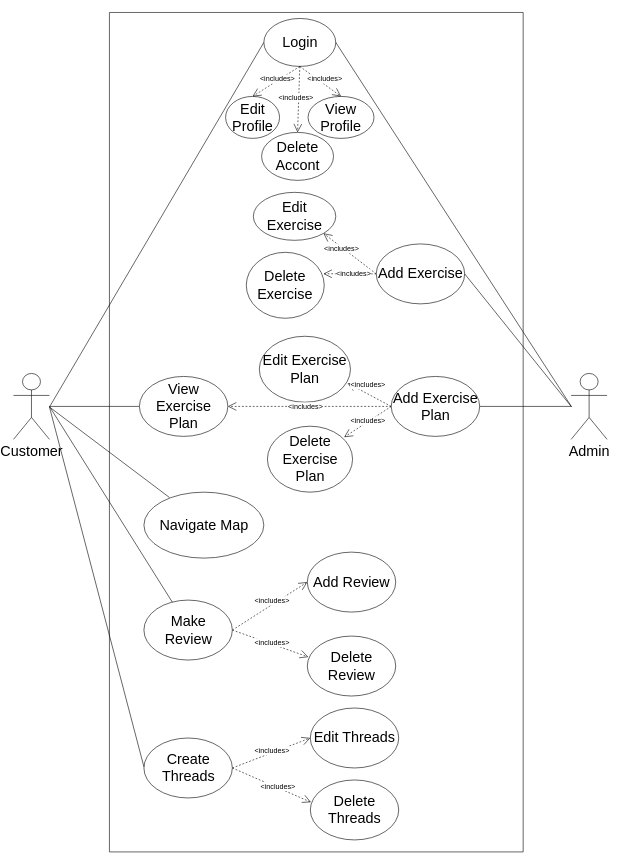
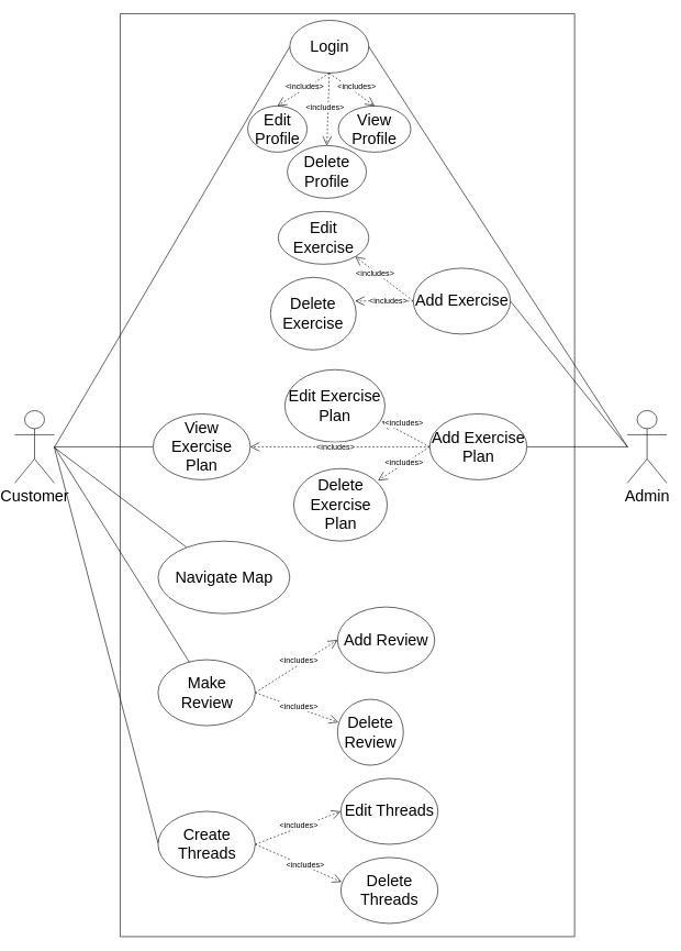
  <mxCell id="0" />
  <mxCell id="1" parent="0" />
  <mxCell id="2" style="edgeStyle=none;shape=connector;rounded=0;orthogonalLoop=1;jettySize=auto;html=1;entryX=0;entryY=0.5;entryDx=0;entryDy=0;labelBackgroundColor=default;strokeColor=default;fontFamily=Helvetica;fontSize=24;fontColor=default;endArrow=none;" edge="1" parent="1" source="3" target="10"><mxGeometry relative="1" as="geometry" /></mxCell>
  <mxCell id="3" value="&lt;font style=&quot;font-size: 24px;&quot;&gt;Customer&lt;/font&gt;" style="shape=umlActor;verticalLabelPosition=bottom;verticalAlign=top;html=1;outlineConnect=0;" vertex="1" parent="1"><mxGeometry x="20" y="622" width="60" height="110" as="geometry" /></mxCell>
  <mxCell id="4" value="" style="swimlane;startSize=0;" vertex="1" parent="1"><mxGeometry x="180" y="20" width="690" height="1400" as="geometry"><mxRectangle x="250" y="170" width="50" height="40" as="alternateBounds" /></mxGeometry></mxCell>
  <mxCell id="5" value="Login" style="ellipse;whiteSpace=wrap;html=1;fontSize=24;movable=1;resizable=1;rotatable=1;deletable=1;editable=1;connectable=1;" vertex="1" parent="4"><mxGeometry x="257.5" y="10" width="120" height="80" as="geometry" /></mxCell>
  <mxCell id="6" value="Edit Profile" style="ellipse;whiteSpace=wrap;html=1;fontSize=24;" vertex="1" parent="4"><mxGeometry x="193.75" y="140" width="90" height="70" as="geometry" /></mxCell>
  <mxCell id="7" value="View Profile" style="ellipse;whiteSpace=wrap;html=1;fontSize=24;" vertex="1" parent="4"><mxGeometry x="331.25" y="140" width="110" height="70" as="geometry" /></mxCell>
- <mxCell id="8" value="Delete Accont" style="ellipse;whiteSpace=wrap;html=1;fontSize=24;" vertex="1" parent="4"><mxGeometry x="253.75" y="200" width="120" height="80" as="geometry" /></mxCell>
+ <mxCell id="8" value="Delete Profile" style="ellipse;whiteSpace=wrap;html=1;fontSize=24;" vertex="1" parent="4"><mxGeometry x="253.75" y="200" width="120" height="80" as="geometry" /></mxCell>
  <mxCell id="9" value="Delete Exercise Plan" style="ellipse;whiteSpace=wrap;html=1;fontSize=24;" vertex="1" parent="4"><mxGeometry x="263.5" y="690" width="142" height="110" as="geometry" /></mxCell>
  <mxCell id="10" value="View Exercise Plan" style="ellipse;whiteSpace=wrap;html=1;fontSize=24;" vertex="1" parent="4"><mxGeometry x="50" y="607" width="147.5" height="100" as="geometry" /></mxCell>
  <mxCell id="11" value="Edit Exercise Plan" style="ellipse;whiteSpace=wrap;html=1;fontSize=24;" vertex="1" parent="4"><mxGeometry x="250" y="540" width="152" height="110" as="geometry" /></mxCell>
  <mxCell id="12" value="Navigate Map" style="ellipse;whiteSpace=wrap;html=1;fontSize=24;" vertex="1" parent="4"><mxGeometry x="57.5" y="800" width="200" height="110" as="geometry" /></mxCell>
  <mxCell id="13" style="edgeStyle=none;shape=connector;rounded=0;orthogonalLoop=1;jettySize=auto;html=1;exitX=1;exitY=0.5;exitDx=0;exitDy=0;entryX=0.012;entryY=0.349;entryDx=0;entryDy=0;entryPerimeter=0;dashed=1;labelBackgroundColor=default;strokeColor=default;fontFamily=Helvetica;fontSize=24;fontColor=default;endArrow=open;endSize=12;" edge="1" parent="4" source="15" target="17"><mxGeometry relative="1" as="geometry" /></mxCell>
  <mxCell id="14" style="edgeStyle=none;shape=connector;rounded=0;orthogonalLoop=1;jettySize=auto;html=1;exitX=1;exitY=0.5;exitDx=0;exitDy=0;entryX=0;entryY=0.5;entryDx=0;entryDy=0;dashed=1;labelBackgroundColor=default;strokeColor=default;fontFamily=Helvetica;fontSize=24;fontColor=default;endArrow=open;endSize=12;" edge="1" parent="4" source="15" target="16"><mxGeometry relative="1" as="geometry" /></mxCell>
  <mxCell id="15" value="Make &lt;br&gt;Review" style="ellipse;whiteSpace=wrap;html=1;fontSize=24;" vertex="1" parent="4"><mxGeometry x="57.5" y="980" width="147.5" height="100" as="geometry" /></mxCell>
  <mxCell id="16" value="Add Review" style="ellipse;whiteSpace=wrap;html=1;fontSize=24;" vertex="1" parent="4"><mxGeometry x="330" y="900" width="147.5" height="100" as="geometry" /></mxCell>
- <mxCell id="17" value="Delete Review" style="ellipse;whiteSpace=wrap;html=1;fontSize=24;" vertex="1" parent="4"><mxGeometry x="330" y="1040" width="147.5" height="100" as="geometry" /></mxCell>
+ <mxCell id="17" value="Delete Review" style="ellipse;whiteSpace=wrap;html=1;fontSize=24;" vertex="1" parent="4"><mxGeometry x="330" y="1040" width="100" height="100" as="geometry" /></mxCell>
  <mxCell id="18" style="edgeStyle=none;shape=connector;rounded=0;orthogonalLoop=1;jettySize=auto;html=1;exitX=0;exitY=0.5;exitDx=0;exitDy=0;entryX=0.969;entryY=0.712;entryDx=0;entryDy=0;entryPerimeter=0;dashed=1;labelBackgroundColor=default;strokeColor=default;fontFamily=Helvetica;fontSize=24;fontColor=default;endArrow=open;endSize=12;" edge="1" parent="4" source="22" target="11"><mxGeometry relative="1" as="geometry" /></mxCell>
  <mxCell id="19" style="edgeStyle=none;shape=connector;rounded=0;orthogonalLoop=1;jettySize=auto;html=1;exitX=0;exitY=0.5;exitDx=0;exitDy=0;dashed=1;labelBackgroundColor=default;strokeColor=default;fontFamily=Helvetica;fontSize=24;fontColor=default;endArrow=open;endSize=12;" edge="1" parent="4" source="22" target="10"><mxGeometry relative="1" as="geometry" /></mxCell>
  <mxCell id="20" value="&amp;lt;includes&amp;gt;" style="edgeLabel;html=1;align=center;verticalAlign=middle;resizable=0;points=[];fontSize=12;fontFamily=Helvetica;fontColor=default;" vertex="1" connectable="0" parent="19"><mxGeometry x="0.25" relative="1" as="geometry"><mxPoint x="26" as="offset" /></mxGeometry></mxCell>
  <mxCell id="21" style="edgeStyle=none;shape=connector;rounded=0;orthogonalLoop=1;jettySize=auto;html=1;exitX=0;exitY=0.5;exitDx=0;exitDy=0;dashed=1;labelBackgroundColor=default;strokeColor=default;fontFamily=Helvetica;fontSize=24;fontColor=default;endArrow=open;endSize=12;entryX=0.901;entryY=0.166;entryDx=0;entryDy=0;entryPerimeter=0;" edge="1" parent="4" source="22" target="9"><mxGeometry relative="1" as="geometry" /></mxCell>
  <mxCell id="22" value="Add Exercise Plan" style="ellipse;whiteSpace=wrap;html=1;fontSize=24;" vertex="1" parent="4"><mxGeometry x="470" y="607" width="147.5" height="100" as="geometry" /></mxCell>
  <mxCell id="23" value="Edit Exercise" style="ellipse;whiteSpace=wrap;html=1;fontSize=24;" vertex="1" parent="4"><mxGeometry x="240" y="300" width="137.5" height="80" as="geometry" /></mxCell>
  <mxCell id="24" value="Delete Exercise" style="ellipse;whiteSpace=wrap;html=1;fontSize=24;" vertex="1" parent="4"><mxGeometry x="228.25" y="400" width="130" height="110" as="geometry" /></mxCell>
  <mxCell id="25" style="edgeStyle=none;shape=connector;rounded=0;orthogonalLoop=1;jettySize=auto;html=1;exitX=0;exitY=0.5;exitDx=0;exitDy=0;entryX=1;entryY=1;entryDx=0;entryDy=0;dashed=1;labelBackgroundColor=default;strokeColor=default;fontFamily=Helvetica;fontSize=24;fontColor=default;endArrow=open;endSize=12;" edge="1" parent="4" source="29" target="23"><mxGeometry relative="1" as="geometry" /></mxCell>
  <mxCell id="26" value="&amp;lt;includes&amp;gt;" style="edgeLabel;html=1;align=center;verticalAlign=middle;resizable=0;points=[];fontSize=12;fontFamily=Helvetica;fontColor=default;" vertex="1" connectable="0" parent="25"><mxGeometry x="0.291" y="2" relative="1" as="geometry"><mxPoint as="offset" /></mxGeometry></mxCell>
  <mxCell id="27" style="edgeStyle=none;shape=connector;rounded=0;orthogonalLoop=1;jettySize=auto;html=1;exitX=0;exitY=0.5;exitDx=0;exitDy=0;entryX=0.989;entryY=0.325;entryDx=0;entryDy=0;dashed=1;labelBackgroundColor=default;strokeColor=default;fontFamily=Helvetica;fontSize=24;fontColor=default;endArrow=open;endSize=12;entryPerimeter=0;" edge="1" parent="4" source="29" target="24"><mxGeometry relative="1" as="geometry" /></mxCell>
  <mxCell id="28" value="&amp;lt;includes&amp;gt;" style="edgeLabel;html=1;align=center;verticalAlign=middle;resizable=0;points=[];fontSize=12;fontFamily=Helvetica;fontColor=default;" vertex="1" connectable="0" parent="27"><mxGeometry x="0.357" y="-1" relative="1" as="geometry"><mxPoint x="21" y="1" as="offset" /></mxGeometry></mxCell>
  <mxCell id="29" value="Add Exercise" style="ellipse;whiteSpace=wrap;html=1;fontSize=24;" vertex="1" parent="4"><mxGeometry x="445" y="386" width="147.5" height="100" as="geometry" /></mxCell>
  <mxCell id="30" style="edgeStyle=none;shape=connector;rounded=0;orthogonalLoop=1;jettySize=auto;html=1;exitX=1;exitY=0.5;exitDx=0;exitDy=0;entryX=0;entryY=0.5;entryDx=0;entryDy=0;dashed=1;labelBackgroundColor=default;strokeColor=default;fontFamily=Helvetica;fontSize=24;fontColor=default;endArrow=open;endSize=12;" edge="1" parent="4" source="32" target="33"><mxGeometry relative="1" as="geometry" /></mxCell>
  <mxCell id="31" style="edgeStyle=none;shape=connector;rounded=0;orthogonalLoop=1;jettySize=auto;html=1;exitX=1;exitY=0.5;exitDx=0;exitDy=0;entryX=0.008;entryY=0.371;entryDx=0;entryDy=0;entryPerimeter=0;dashed=1;labelBackgroundColor=default;strokeColor=default;fontFamily=Helvetica;fontSize=24;fontColor=default;endArrow=open;endSize=12;" edge="1" parent="4" source="32" target="34"><mxGeometry relative="1" as="geometry" /></mxCell>
  <mxCell id="32" value="Create Threads" style="ellipse;whiteSpace=wrap;html=1;fontSize=24;" vertex="1" parent="4"><mxGeometry x="57.5" y="1210" width="147.5" height="100" as="geometry" /></mxCell>
  <mxCell id="33" value="Edit Threads" style="ellipse;whiteSpace=wrap;html=1;fontSize=24;" vertex="1" parent="4"><mxGeometry x="335" y="1160" width="147.5" height="100" as="geometry" /></mxCell>
  <mxCell id="34" value="Delete Threads" style="ellipse;whiteSpace=wrap;html=1;fontSize=24;" vertex="1" parent="4"><mxGeometry x="335" y="1280" width="147.5" height="100" as="geometry" /></mxCell>
  <mxCell id="35" value="" style="endArrow=open;endSize=12;dashed=1;html=1;rounded=0;labelBackgroundColor=default;strokeColor=default;fontFamily=Helvetica;fontSize=24;fontColor=default;shape=connector;exitX=0.5;exitY=1;exitDx=0;exitDy=0;entryX=0.5;entryY=0;entryDx=0;entryDy=0;" edge="1" parent="4" source="5" target="8"><mxGeometry width="160" relative="1" as="geometry"><mxPoint x="460" y="200" as="sourcePoint" /><mxPoint x="620" y="200" as="targetPoint" /></mxGeometry></mxCell>
  <mxCell id="36" value="" style="endArrow=open;endSize=12;dashed=1;html=1;rounded=0;labelBackgroundColor=default;strokeColor=default;fontFamily=Helvetica;fontSize=24;fontColor=default;shape=connector;exitX=0.5;exitY=1;exitDx=0;exitDy=0;entryX=0.5;entryY=0;entryDx=0;entryDy=0;" edge="1" parent="4" source="5" target="7"><mxGeometry width="160" relative="1" as="geometry"><mxPoint x="327.5" y="90" as="sourcePoint" /><mxPoint x="327.5" y="190" as="targetPoint" /></mxGeometry></mxCell>
  <mxCell id="37" value="" style="endArrow=open;endSize=12;dashed=1;html=1;rounded=0;labelBackgroundColor=default;strokeColor=default;fontFamily=Helvetica;fontSize=24;fontColor=default;shape=connector;exitX=0.5;exitY=1;exitDx=0;exitDy=0;entryX=0.5;entryY=0;entryDx=0;entryDy=0;" edge="1" parent="4" source="5" target="6"><mxGeometry width="160" relative="1" as="geometry"><mxPoint x="337.5" y="100" as="sourcePoint" /><mxPoint x="337.5" y="200" as="targetPoint" /></mxGeometry></mxCell>
  <mxCell id="38" value="&amp;lt;includes&amp;gt;" style="edgeLabel;html=1;align=center;verticalAlign=middle;resizable=0;points=[];fontSize=12;fontFamily=Helvetica;fontColor=default;" vertex="1" connectable="0" parent="4"><mxGeometry x="430.001" y="680" as="geometry" /></mxCell>
  <mxCell id="39" value="&amp;lt;includes&amp;gt;" style="edgeLabel;html=1;align=center;verticalAlign=middle;resizable=0;points=[];fontSize=12;fontFamily=Helvetica;fontColor=default;" vertex="1" connectable="0" parent="4"><mxGeometry x="430.001" y="620" as="geometry" /></mxCell>
  <mxCell id="40" value="&amp;lt;includes&amp;gt;" style="edgeLabel;html=1;align=center;verticalAlign=middle;resizable=0;points=[];fontSize=12;fontFamily=Helvetica;fontColor=default;" vertex="1" connectable="0" parent="4"><mxGeometry x="317.499" y="240.005" as="geometry"><mxPoint x="-7" y="-99" as="offset" /></mxGeometry></mxCell>
  <mxCell id="41" value="&amp;lt;includes&amp;gt;" style="edgeLabel;html=1;align=center;verticalAlign=middle;resizable=0;points=[];fontSize=12;fontFamily=Helvetica;fontColor=default;" vertex="1" connectable="0" parent="4"><mxGeometry x="358.249" y="110.005" as="geometry" /></mxCell>
  <mxCell id="42" value="&amp;lt;includes&amp;gt;" style="edgeLabel;html=1;align=center;verticalAlign=middle;resizable=0;points=[];fontSize=12;fontFamily=Helvetica;fontColor=default;" vertex="1" connectable="0" parent="4"><mxGeometry x="279.999" y="110.005" as="geometry" /></mxCell>
  <mxCell id="43" value="&amp;lt;includes&amp;gt;" style="edgeLabel;html=1;align=center;verticalAlign=middle;resizable=0;points=[];fontSize=12;fontFamily=Helvetica;fontColor=default;" vertex="1" connectable="0" parent="4"><mxGeometry x="270.001" y="980" as="geometry" /></mxCell>
  <mxCell id="44" value="&amp;lt;includes&amp;gt;" style="edgeLabel;html=1;align=center;verticalAlign=middle;resizable=0;points=[];fontSize=12;fontFamily=Helvetica;fontColor=default;" vertex="1" connectable="0" parent="4"><mxGeometry x="270.001" y="1050" as="geometry" /></mxCell>
  <mxCell id="45" value="&amp;lt;includes&amp;gt;" style="edgeLabel;html=1;align=center;verticalAlign=middle;resizable=0;points=[];fontSize=12;fontFamily=Helvetica;fontColor=default;" vertex="1" connectable="0" parent="4"><mxGeometry x="270.001" y="1230" as="geometry" /></mxCell>
  <mxCell id="46" value="&amp;lt;includes&amp;gt;" style="edgeLabel;html=1;align=center;verticalAlign=middle;resizable=0;points=[];fontSize=12;fontFamily=Helvetica;fontColor=default;" vertex="1" connectable="0" parent="4"><mxGeometry x="280.001" y="1290" as="geometry" /></mxCell>
  <mxCell id="47" style="edgeStyle=none;shape=connector;rounded=0;orthogonalLoop=1;jettySize=auto;html=1;labelBackgroundColor=default;strokeColor=default;fontFamily=Helvetica;fontSize=24;fontColor=default;endArrow=none;entryX=1;entryY=0.5;entryDx=0;entryDy=0;" edge="1" parent="1" target="5"><mxGeometry relative="1" as="geometry"><mxPoint x="951" y="678" as="sourcePoint" /><mxPoint x="880" y="100" as="targetPoint" /></mxGeometry></mxCell>
  <mxCell id="48" style="edgeStyle=none;shape=connector;rounded=0;orthogonalLoop=1;jettySize=auto;html=1;entryX=1;entryY=0.5;entryDx=0;entryDy=0;labelBackgroundColor=default;strokeColor=default;fontFamily=Helvetica;fontSize=24;fontColor=default;endArrow=none;" edge="1" parent="1" target="29"><mxGeometry relative="1" as="geometry"><mxPoint x="950" y="677" as="sourcePoint" /></mxGeometry></mxCell>
  <mxCell id="49" style="edgeStyle=none;shape=connector;rounded=0;orthogonalLoop=1;jettySize=auto;html=1;entryX=1;entryY=0.5;entryDx=0;entryDy=0;labelBackgroundColor=default;strokeColor=default;fontFamily=Helvetica;fontSize=24;fontColor=default;endArrow=none;" edge="1" parent="1" source="50" target="22"><mxGeometry relative="1" as="geometry" /></mxCell>
  <mxCell id="50" value="&lt;font style=&quot;font-size: 24px;&quot;&gt;Admin&lt;/font&gt;" style="shape=umlActor;verticalLabelPosition=bottom;verticalAlign=top;html=1;outlineConnect=0;" vertex="1" parent="1"><mxGeometry x="950" y="622" width="60" height="110" as="geometry" /></mxCell>
  <mxCell id="51" style="edgeStyle=none;shape=connector;rounded=0;orthogonalLoop=1;jettySize=auto;html=1;labelBackgroundColor=default;strokeColor=default;fontFamily=Helvetica;fontSize=24;fontColor=default;endArrow=none;exitX=0;exitY=0.5;exitDx=0;exitDy=0;" edge="1" parent="1" source="5"><mxGeometry relative="1" as="geometry"><mxPoint x="80" y="678" as="targetPoint" /><mxPoint x="437.5" y="58" as="sourcePoint" /></mxGeometry></mxCell>
  <mxCell id="52" style="edgeStyle=none;shape=connector;rounded=0;orthogonalLoop=1;jettySize=auto;html=1;labelBackgroundColor=default;strokeColor=default;fontFamily=Helvetica;fontSize=24;fontColor=default;endArrow=none;exitX=0.214;exitY=0.082;exitDx=0;exitDy=0;exitPerimeter=0;" edge="1" parent="1" source="12"><mxGeometry relative="1" as="geometry"><mxPoint x="80" y="678" as="targetPoint" /><mxPoint x="278.746" y="828.494" as="sourcePoint" /></mxGeometry></mxCell>
  <mxCell id="53" style="edgeStyle=none;shape=connector;rounded=0;orthogonalLoop=1;jettySize=auto;html=1;labelBackgroundColor=default;strokeColor=default;fontFamily=Helvetica;fontSize=24;fontColor=default;endArrow=none;exitX=0.322;exitY=0.037;exitDx=0;exitDy=0;exitPerimeter=0;" edge="1" parent="1" source="15"><mxGeometry relative="1" as="geometry"><mxPoint x="80" y="677" as="targetPoint" /><mxPoint x="282.503" y="1000.955" as="sourcePoint" /></mxGeometry></mxCell>
  <mxCell id="54" style="edgeStyle=none;shape=connector;rounded=0;orthogonalLoop=1;jettySize=auto;html=1;exitX=0;exitY=0.5;exitDx=0;exitDy=0;labelBackgroundColor=default;strokeColor=default;fontFamily=Helvetica;fontSize=24;fontColor=default;endArrow=none;" edge="1" parent="1"><mxGeometry relative="1" as="geometry"><mxPoint x="80" y="678" as="targetPoint" /><mxPoint x="237.5" y="1278" as="sourcePoint" /></mxGeometry></mxCell>
